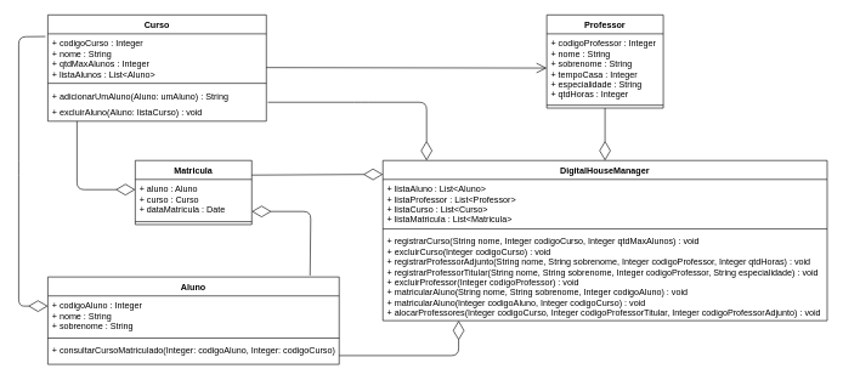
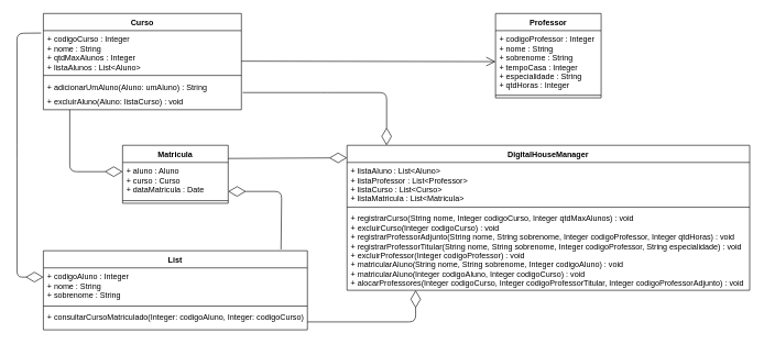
  <mxCell id="0" style=";html=1;" />
  <mxCell id="1" style=";html=1;" parent="0" />
  <mxCell id="2" value="Curso" style="swimlane;fontStyle=1;align=center;verticalAlign=top;childLayout=stackLayout;horizontal=1;startSize=26;horizontalStack=0;resizeParent=1;resizeParentMax=0;resizeLast=0;collapsible=1;marginBottom=0;" vertex="1" parent="1"><mxGeometry x="60" y="20" width="300" height="146" as="geometry"><mxRectangle x="40" y="40" width="70" height="26" as="alternateBounds" /></mxGeometry></mxCell>
  <mxCell id="3" value="+ codigoCurso : Integer&#10;+ nome : String&#10;+ qtdMaxAlunos : Integer&#10;+ listaAlunos : List&lt;Aluno&gt;" style="text;strokeColor=none;fillColor=none;align=left;verticalAlign=top;spacingLeft=4;spacingRight=4;overflow=hidden;rotatable=0;points=[[0,0.5],[1,0.5]];portConstraint=eastwest;" vertex="1" parent="2"><mxGeometry y="26" width="300" height="64" as="geometry" /></mxCell>
  <mxCell id="4" value="" style="line;strokeWidth=1;fillColor=none;align=left;verticalAlign=middle;spacingTop=-1;spacingLeft=3;spacingRight=3;rotatable=0;labelPosition=right;points=[];portConstraint=eastwest;" vertex="1" parent="2"><mxGeometry y="90" width="300" height="8" as="geometry" /></mxCell>
  <mxCell id="5" value="+ adicionarUmAluno(Aluno: umAluno) : String" style="text;strokeColor=none;fillColor=none;align=left;verticalAlign=top;spacingLeft=4;spacingRight=4;overflow=hidden;rotatable=0;points=[[0,0.5],[1,0.5]];portConstraint=eastwest;" vertex="1" parent="2"><mxGeometry y="98" width="300" height="22" as="geometry" /></mxCell>
  <mxCell id="6" value="+ excluirAluno(Aluno: listaCurso) : void" style="text;strokeColor=none;fillColor=none;align=left;verticalAlign=top;spacingLeft=4;spacingRight=4;overflow=hidden;rotatable=0;points=[[0,0.5],[1,0.5]];portConstraint=eastwest;" vertex="1" parent="2"><mxGeometry y="120" width="300" height="26" as="geometry" /></mxCell>
  <mxCell id="7" value="Professor" style="swimlane;fontStyle=1;align=center;verticalAlign=top;childLayout=stackLayout;horizontal=1;startSize=26;horizontalStack=0;resizeParent=1;resizeParentMax=0;resizeLast=0;collapsible=1;marginBottom=0;" vertex="1" parent="1"><mxGeometry x="745" y="20" width="160" height="128" as="geometry" /></mxCell>
  <mxCell id="8" value="+ codigoProfessor : Integer&#10;+ nome : String&#10;+ sobrenome : String&#10;+ tempoCasa : Integer&#10;+ especialidade : String&#10;+ qtdHoras : Integer&#10;&#10;" style="text;strokeColor=none;fillColor=none;align=left;verticalAlign=top;spacingLeft=4;spacingRight=4;overflow=hidden;rotatable=0;points=[[0,0.5],[1,0.5]];portConstraint=eastwest;" vertex="1" parent="7"><mxGeometry y="26" width="160" height="94" as="geometry" /></mxCell>
  <mxCell id="9" value="" style="line;strokeWidth=1;fillColor=none;align=left;verticalAlign=middle;spacingTop=-1;spacingLeft=3;spacingRight=3;rotatable=0;labelPosition=right;points=[];portConstraint=eastwest;" vertex="1" parent="7"><mxGeometry y="120" width="160" height="8" as="geometry" /></mxCell>
  <mxCell id="10" value="Matricula" style="swimlane;fontStyle=1;align=center;verticalAlign=top;childLayout=stackLayout;horizontal=1;startSize=26;horizontalStack=0;resizeParent=1;resizeParentMax=0;resizeLast=0;collapsible=1;marginBottom=0;" vertex="1" parent="1"><mxGeometry x="180" y="220" width="160" height="88" as="geometry" /></mxCell>
  <mxCell id="11" value="+ aluno : Aluno&#10;+ curso : Curso&#10;+ dataMatricula : Date" style="text;strokeColor=none;fillColor=none;align=left;verticalAlign=top;spacingLeft=4;spacingRight=4;overflow=hidden;rotatable=0;points=[[0,0.5],[1,0.5]];portConstraint=eastwest;" vertex="1" parent="10"><mxGeometry y="26" width="160" height="54" as="geometry" /></mxCell>
  <mxCell id="12" value="" style="line;strokeWidth=1;fillColor=none;align=left;verticalAlign=middle;spacingTop=-1;spacingLeft=3;spacingRight=3;rotatable=0;labelPosition=right;points=[];portConstraint=eastwest;" vertex="1" parent="10"><mxGeometry y="80" width="160" height="8" as="geometry" /></mxCell>
- <mxCell id="13" value="Aluno" style="swimlane;fontStyle=1;align=center;verticalAlign=top;childLayout=stackLayout;horizontal=1;startSize=26;horizontalStack=0;resizeParent=1;resizeParentMax=0;resizeLast=0;collapsible=1;marginBottom=0;" vertex="1" parent="1"><mxGeometry x="60" y="380" width="400" height="120" as="geometry" /></mxCell>
+ <mxCell id="13" value="List" style="swimlane;fontStyle=1;align=center;verticalAlign=top;childLayout=stackLayout;horizontal=1;startSize=26;horizontalStack=0;resizeParent=1;resizeParentMax=0;resizeLast=0;collapsible=1;marginBottom=0;" vertex="1" parent="1"><mxGeometry x="60" y="380" width="400" height="120" as="geometry" /></mxCell>
  <mxCell id="14" value="+ codigoAluno : Integer&#10;+ nome : String&#10;+ sobrenome : String" style="text;strokeColor=none;fillColor=none;align=left;verticalAlign=top;spacingLeft=4;spacingRight=4;overflow=hidden;rotatable=0;points=[[0,0.5],[1,0.5]];portConstraint=eastwest;" vertex="1" parent="13"><mxGeometry y="26" width="400" height="54" as="geometry" /></mxCell>
  <mxCell id="15" value="" style="line;strokeWidth=1;fillColor=none;align=left;verticalAlign=middle;spacingTop=-1;spacingLeft=3;spacingRight=3;rotatable=0;labelPosition=right;points=[];portConstraint=eastwest;" vertex="1" parent="13"><mxGeometry y="80" width="400" height="8" as="geometry" /></mxCell>
  <mxCell id="16" value="+ consultarCursoMatriculado(Integer: codigoAluno, Integer: codigoCurso)" style="text;strokeColor=none;fillColor=none;align=left;verticalAlign=top;spacingLeft=4;spacingRight=4;overflow=hidden;rotatable=0;points=[[0,0.5],[1,0.5]];portConstraint=eastwest;" vertex="1" parent="13"><mxGeometry y="88" width="400" height="32" as="geometry" /></mxCell>
  <mxCell id="17" value="DigitalHouseManager" style="swimlane;fontStyle=1;align=center;verticalAlign=top;childLayout=stackLayout;horizontal=1;startSize=26;horizontalStack=0;resizeParent=1;resizeParentMax=0;resizeLast=0;collapsible=1;marginBottom=0;" vertex="1" parent="1"><mxGeometry x="520" y="220" width="610" height="220" as="geometry" /></mxCell>
  <mxCell id="18" value="+ listaAluno : List&lt;Aluno&gt;&#10;+ listaProfessor : List&lt;Professor&gt;&#10;+ listaCurso : List&lt;Curso&gt;&#10;+ listaMatricula : List&lt;Matricula&gt;" style="text;strokeColor=none;fillColor=none;align=left;verticalAlign=top;spacingLeft=4;spacingRight=4;overflow=hidden;rotatable=0;points=[[0,0.5],[1,0.5]];portConstraint=eastwest;" vertex="1" parent="17"><mxGeometry y="26" width="610" height="64" as="geometry" /></mxCell>
  <mxCell id="19" value="" style="line;strokeWidth=1;fillColor=none;align=left;verticalAlign=middle;spacingTop=-1;spacingLeft=3;spacingRight=3;rotatable=0;labelPosition=right;points=[];portConstraint=eastwest;" vertex="1" parent="17"><mxGeometry y="90" width="610" height="8" as="geometry" /></mxCell>
  <mxCell id="20" value="+ registrarCurso(String nome, Integer codigoCurso, Integer qtdMaxAlunos) : void&#10;+ excluirCurso(Integer codigoCurso) : void&#10;+ registrarProfessorAdjunto(String nome, String sobrenome, Integer codigoProfessor, Integer qtdHoras) : void&#10;+ registrarProfessorTitular(String nome, String sobrenome, Integer codigoProfessor, String especialidade) : void&#10;+ excluirProfessor(Integer codigoProfessor) : void&#10;+ matricularAluno(String nome, String sobrenome, Integer codigoAluno) : void&#10;+ matricularAluno(Integer codigoAluno, Integer codigoCurso) : void&#10;+ alocarProfessores(Integer codigoCurso, Integer codigoProfessorTitular, Integer codigoProfessorAdjunto) : void" style="text;strokeColor=none;fillColor=none;align=left;verticalAlign=top;spacingLeft=4;spacingRight=4;overflow=hidden;rotatable=0;points=[[0,0.5],[1,0.5]];portConstraint=eastwest;" vertex="1" parent="17"><mxGeometry y="98" width="610" height="122" as="geometry" /></mxCell>
  <mxCell id="21" value="" style="endArrow=diamondThin;endFill=0;endSize=24;html=1;exitX=-0.011;exitY=0.057;exitDx=0;exitDy=0;exitPerimeter=0;" edge="1" parent="1" source="3"><mxGeometry width="160" relative="1" as="geometry"><mxPoint x="-100" y="420" as="sourcePoint" /><mxPoint x="60" y="420" as="targetPoint" /><Array as="points"><mxPoint x="20" y="50" /><mxPoint x="20" y="230" /><mxPoint x="20" y="420" /></Array></mxGeometry></mxCell>
  <mxCell id="22" value="" style="endArrow=diamondThin;endFill=0;endSize=24;html=1;" edge="1" parent="1"><mxGeometry width="160" relative="1" as="geometry"><mxPoint x="100" y="166" as="sourcePoint" /><mxPoint x="180" y="260" as="targetPoint" /><Array as="points"><mxPoint x="100" y="260" /></Array></mxGeometry></mxCell>
  <mxCell id="23" value="" style="endArrow=diamondThin;endFill=0;endSize=24;html=1;" edge="1" parent="1"><mxGeometry width="160" relative="1" as="geometry"><mxPoint x="362" y="140" as="sourcePoint" /><mxPoint x="580" y="220" as="targetPoint" /><Array as="points"><mxPoint x="490" y="140" /><mxPoint x="580" y="140" /></Array></mxGeometry></mxCell>
  <mxCell id="24" value="" style="endArrow=diamondThin;endFill=0;endSize=24;html=1;" edge="1" parent="1"><mxGeometry width="160" relative="1" as="geometry"><mxPoint x="420" y="378" as="sourcePoint" /><mxPoint x="340" y="290" as="targetPoint" /><Array as="points"><mxPoint x="421" y="290" /></Array></mxGeometry></mxCell>
  <mxCell id="25" value="" style="endArrow=diamondThin;endFill=0;endSize=24;html=1;" edge="1" parent="1"><mxGeometry width="160" relative="1" as="geometry"><mxPoint x="460" y="488" as="sourcePoint" /><mxPoint x="624" y="440" as="targetPoint" /><Array as="points"><mxPoint x="624" y="488" /></Array></mxGeometry></mxCell>
  <mxCell id="26" value="" style="endArrow=diamondThin;endFill=0;endSize=24;html=1;" edge="1" parent="1"><mxGeometry width="160" relative="1" as="geometry"><mxPoint x="340" y="240" as="sourcePoint" /><mxPoint x="520" y="239" as="targetPoint" /></mxGeometry></mxCell>
- <mxCell id="27" value="" style="endArrow=diamondThin;endFill=0;endSize=24;html=1;exitX=0.5;exitY=1;exitDx=0;exitDy=0;entryX=0.5;entryY=0;entryDx=0;entryDy=0;" edge="1" parent="1" source="7" target="17"><mxGeometry width="160" relative="1" as="geometry"><mxPoint x="745" y="180" as="sourcePoint" /><mxPoint x="905" y="180" as="targetPoint" /></mxGeometry></mxCell>
  <mxCell id="28" value="" style="endArrow=open;endFill=1;endSize=12;html=1;entryX=0;entryY=0.5;entryDx=0;entryDy=0;" edge="1" parent="1" target="8"><mxGeometry width="160" relative="1" as="geometry"><mxPoint x="360" y="92.33" as="sourcePoint" /><mxPoint x="520" y="92.33" as="targetPoint" /></mxGeometry></mxCell>
